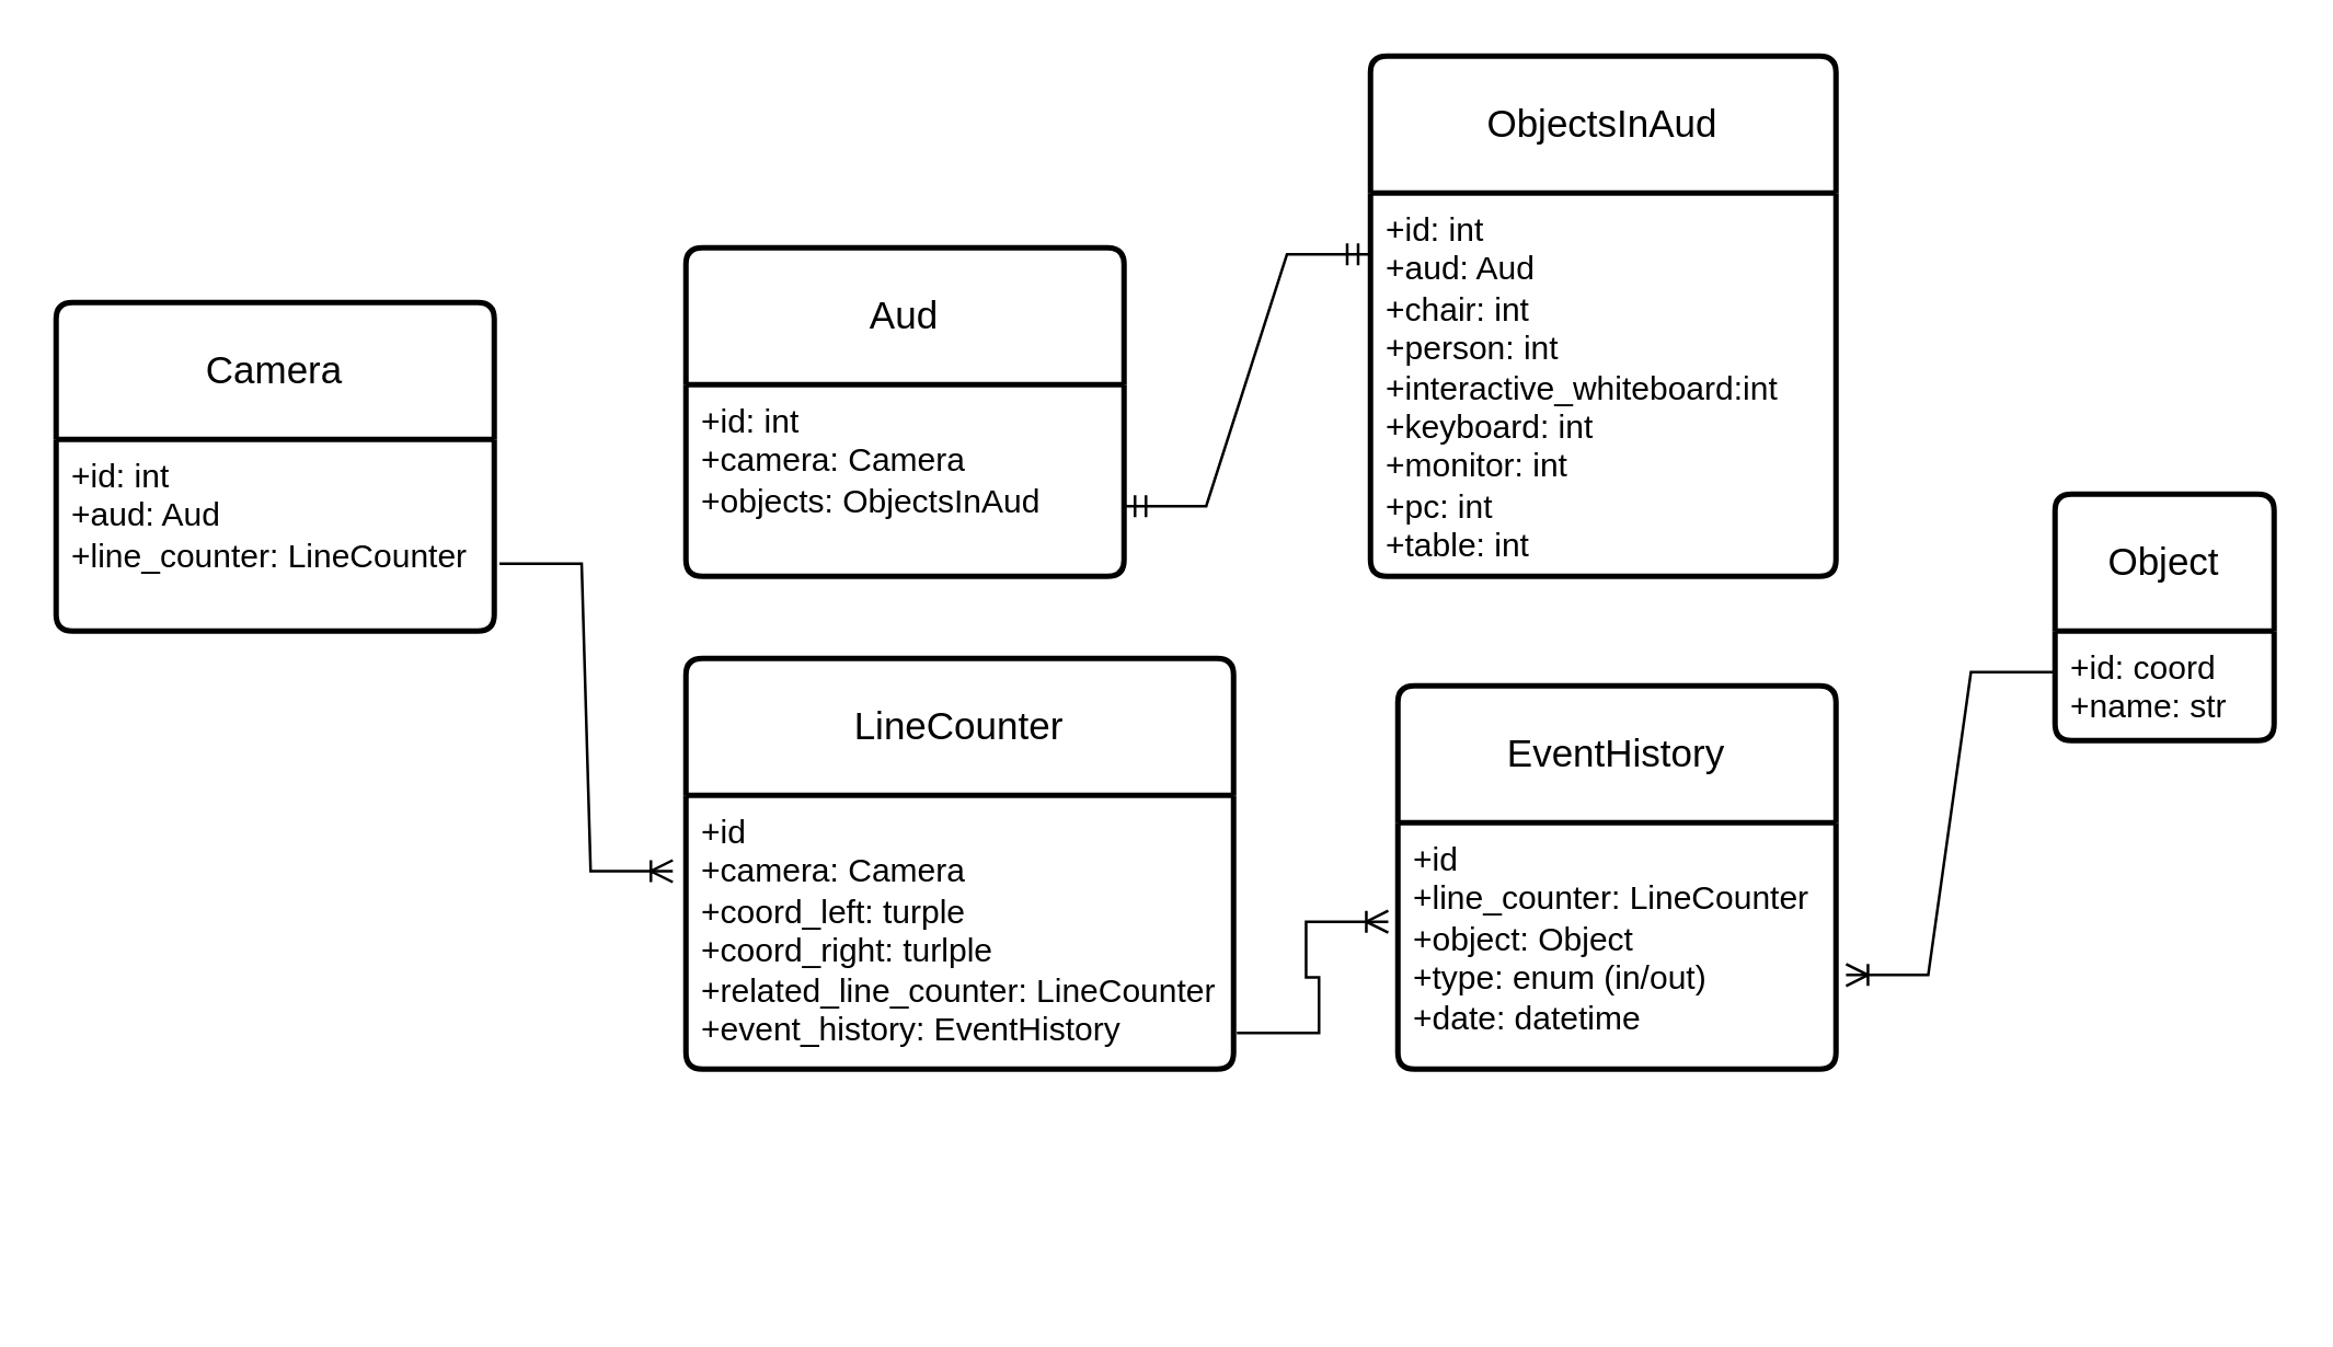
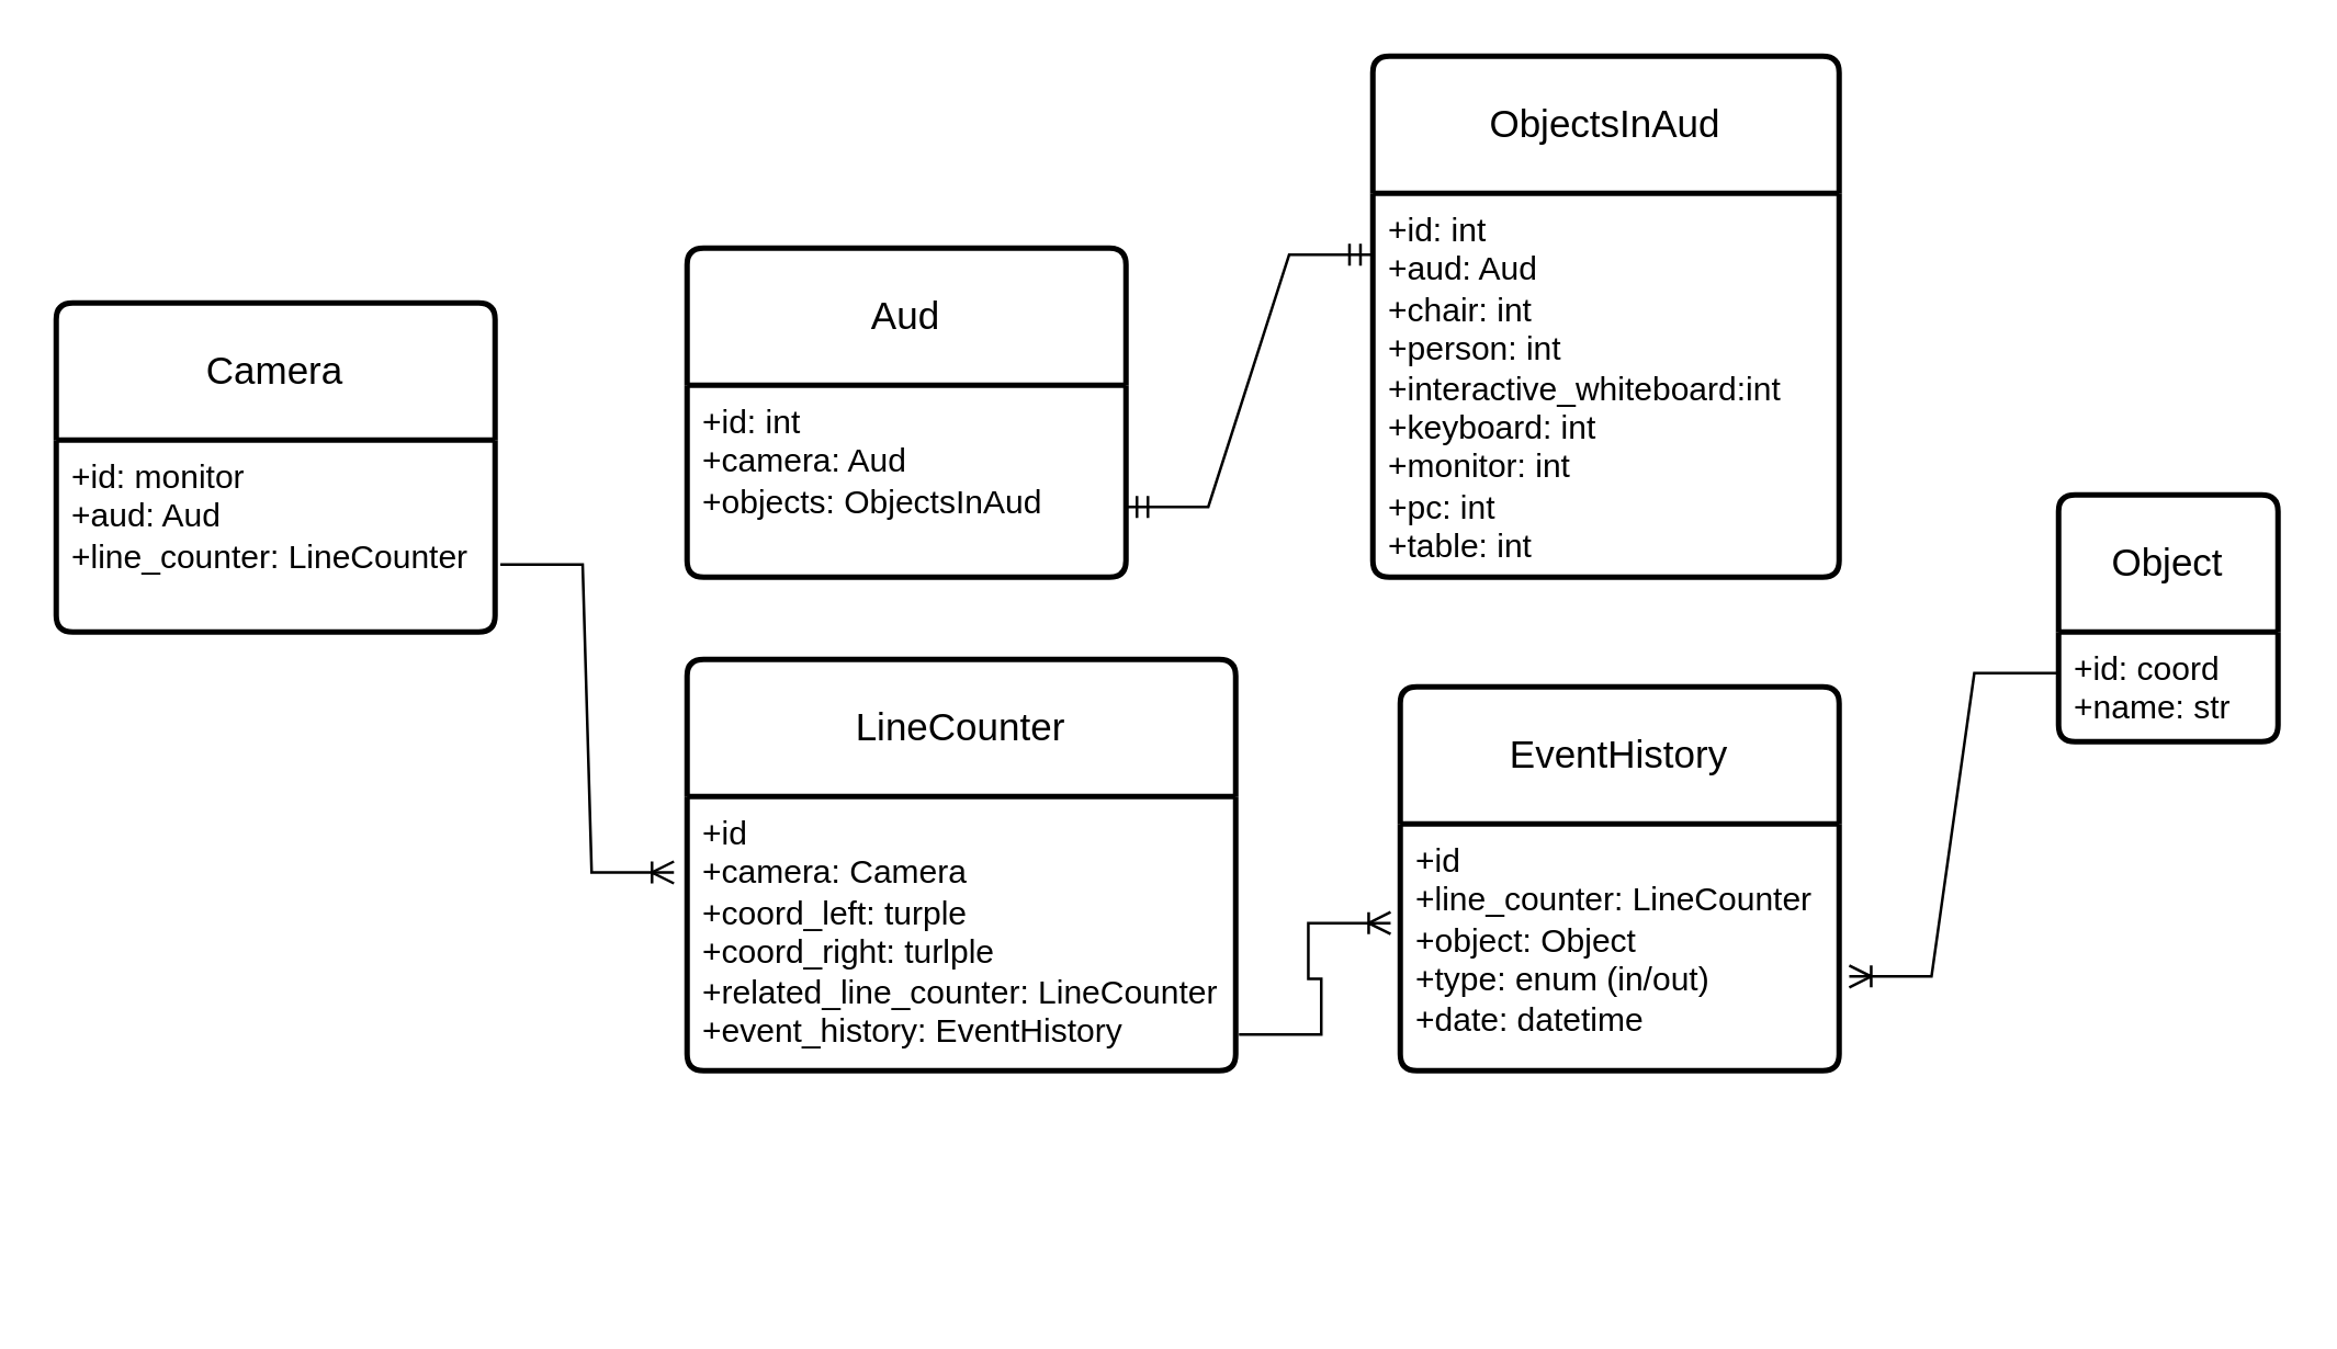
  <mxCell id="0" />
  <mxCell id="1" parent="0" />
  <mxCell id="2" value="" style="shape=partialRectangle;connectable=0;fillColor=none;top=0;left=0;bottom=0;right=0;editable=1;overflow=hidden;whiteSpace=wrap;html=1;" vertex="1" parent="1"><mxGeometry x="500" y="60" width="30" height="30" as="geometry"><mxRectangle width="30" height="30" as="alternateBounds" /></mxGeometry></mxCell>
  <mxCell id="3" value="Aud" style="swimlane;childLayout=stackLayout;horizontal=1;startSize=50;horizontalStack=0;rounded=1;fontSize=14;fontStyle=0;strokeWidth=2;resizeParent=0;resizeLast=1;shadow=0;dashed=0;align=center;arcSize=4;whiteSpace=wrap;html=1;" vertex="1" parent="1"><mxGeometry x="250" y="90" width="160" height="120" as="geometry" /></mxCell>
- <mxCell id="4" value="&lt;div&gt;+id: int&lt;/div&gt;+camera: Camera&lt;br&gt;+objects: ObjectsInAud&lt;div&gt;&lt;br&gt;&lt;/div&gt;" style="align=left;strokeColor=none;fillColor=none;spacingLeft=4;fontSize=12;verticalAlign=top;resizable=0;rotatable=0;part=1;html=1;" vertex="1" parent="3"><mxGeometry y="50" width="160" height="70" as="geometry" /></mxCell>
+ <mxCell id="4" value="&lt;div&gt;+id: int&lt;/div&gt;+camera: Aud&lt;br&gt;+objects: ObjectsInAud&lt;div&gt;&lt;br&gt;&lt;/div&gt;" style="align=left;strokeColor=none;fillColor=none;spacingLeft=4;fontSize=12;verticalAlign=top;resizable=0;rotatable=0;part=1;html=1;" vertex="1" parent="3"><mxGeometry y="50" width="160" height="70" as="geometry" /></mxCell>
  <mxCell id="5" value="ObjectsInAud" style="swimlane;childLayout=stackLayout;horizontal=1;startSize=50;horizontalStack=0;rounded=1;fontSize=14;fontStyle=0;strokeWidth=2;resizeParent=0;resizeLast=1;shadow=0;dashed=0;align=center;arcSize=4;whiteSpace=wrap;html=1;" vertex="1" parent="1"><mxGeometry x="500" y="20" width="170" height="190" as="geometry" /></mxCell>
  <mxCell id="6" value="+id: int&lt;br&gt;+aud: Aud&lt;br&gt;&lt;div&gt;&lt;span style=&quot;text-wrap: wrap;&quot;&gt;+&lt;/span&gt;&lt;span style=&quot;text-wrap: wrap; background-color: initial;&quot;&gt;chair: int&lt;/span&gt;&lt;/div&gt;&lt;div&gt;&lt;span style=&quot;text-wrap: wrap; background-color: initial;&quot;&gt;+&lt;/span&gt;&lt;span style=&quot;text-wrap: wrap; background-color: initial;&quot;&gt;person: int&lt;/span&gt;&lt;/div&gt;&lt;div&gt;&lt;span style=&quot;text-wrap: wrap;&quot;&gt;+interactive_whiteboard:&lt;/span&gt;&lt;span style=&quot;text-wrap: wrap; background-color: initial;&quot;&gt;int&lt;/span&gt;&lt;/div&gt;&lt;div&gt;&lt;span style=&quot;text-wrap: wrap;&quot;&gt;+keyboard: int&lt;/span&gt;&lt;/div&gt;&lt;div&gt;&lt;span style=&quot;text-wrap: wrap;&quot;&gt;+monitor: int&lt;/span&gt;&lt;/div&gt;&lt;div&gt;&lt;span style=&quot;text-wrap: wrap;&quot;&gt;+pc: int&lt;/span&gt;&lt;/div&gt;&lt;div&gt;&lt;span style=&quot;text-wrap: wrap;&quot;&gt;+table: int&lt;/span&gt;&lt;/div&gt;" style="align=left;strokeColor=none;fillColor=none;spacingLeft=4;fontSize=12;verticalAlign=top;resizable=0;rotatable=0;part=1;html=1;" vertex="1" parent="5"><mxGeometry y="50" width="170" height="140" as="geometry" /></mxCell>
  <mxCell id="7" value="" style="edgeStyle=entityRelationEdgeStyle;fontSize=12;html=1;endArrow=ERmandOne;startArrow=ERmandOne;rounded=0;entryX=-0.003;entryY=0.16;entryDx=0;entryDy=0;entryPerimeter=0;exitX=1;exitY=0.634;exitDx=0;exitDy=0;exitPerimeter=0;" edge="1" parent="1" source="4" target="6"><mxGeometry width="100" height="100" relative="1" as="geometry"><mxPoint x="410" y="150" as="sourcePoint" /><mxPoint x="510" y="50" as="targetPoint" /></mxGeometry></mxCell>
  <mxCell id="8" value="Camera" style="swimlane;childLayout=stackLayout;horizontal=1;startSize=50;horizontalStack=0;rounded=1;fontSize=14;fontStyle=0;strokeWidth=2;resizeParent=0;resizeLast=1;shadow=0;dashed=0;align=center;arcSize=4;whiteSpace=wrap;html=1;" vertex="1" parent="1"><mxGeometry x="20" y="110" width="160" height="120" as="geometry" /></mxCell>
- <mxCell id="9" value="+id: int&lt;br&gt;+aud: Aud&lt;br&gt;+line_counter: LineCounter" style="align=left;strokeColor=none;fillColor=none;spacingLeft=4;fontSize=12;verticalAlign=top;resizable=0;rotatable=0;part=1;html=1;" vertex="1" parent="8"><mxGeometry y="50" width="160" height="70" as="geometry" /></mxCell>
+ <mxCell id="9" value="+id: monitor&lt;br&gt;+aud: Aud&lt;br&gt;+line_counter: LineCounter" style="align=left;strokeColor=none;fillColor=none;spacingLeft=4;fontSize=12;verticalAlign=top;resizable=0;rotatable=0;part=1;html=1;" vertex="1" parent="8"><mxGeometry y="50" width="160" height="70" as="geometry" /></mxCell>
  <mxCell id="10" value="LineCounter" style="swimlane;childLayout=stackLayout;horizontal=1;startSize=50;horizontalStack=0;rounded=1;fontSize=14;fontStyle=0;strokeWidth=2;resizeParent=0;resizeLast=1;shadow=0;dashed=0;align=center;arcSize=4;whiteSpace=wrap;html=1;" vertex="1" parent="1"><mxGeometry x="250" y="240" width="200" height="150" as="geometry" /></mxCell>
  <mxCell id="11" value="+id&lt;div&gt;+camera: Camera&lt;br&gt;&lt;div&gt;+coord_left: turple&lt;br&gt;+coord_right: turlple&lt;/div&gt;&lt;/div&gt;&lt;div&gt;+related_line_counter: LineCounter&lt;/div&gt;&lt;div&gt;+event_history: EventHistory&lt;/div&gt;" style="align=left;strokeColor=none;fillColor=none;spacingLeft=4;fontSize=12;verticalAlign=top;resizable=0;rotatable=0;part=1;html=1;" vertex="1" parent="10"><mxGeometry y="50" width="200" height="100" as="geometry" /></mxCell>
  <mxCell id="12" value="" style="edgeStyle=entityRelationEdgeStyle;fontSize=12;html=1;endArrow=ERoneToMany;rounded=0;entryX=-0.024;entryY=0.277;entryDx=0;entryDy=0;entryPerimeter=0;exitX=1.012;exitY=0.648;exitDx=0;exitDy=0;exitPerimeter=0;" edge="1" parent="1" source="9" target="11"><mxGeometry width="100" height="100" relative="1" as="geometry"><mxPoint x="180" y="210" as="sourcePoint" /><mxPoint x="247.28" y="358.21" as="targetPoint" /><Array as="points"><mxPoint x="180" y="300" /><mxPoint x="180" y="240" /><mxPoint x="240" y="310" /></Array></mxGeometry></mxCell>
  <mxCell id="13" value="EventHistory" style="swimlane;childLayout=stackLayout;horizontal=1;startSize=50;horizontalStack=0;rounded=1;fontSize=14;fontStyle=0;strokeWidth=2;resizeParent=0;resizeLast=1;shadow=0;dashed=0;align=center;arcSize=4;whiteSpace=wrap;html=1;" vertex="1" parent="1"><mxGeometry x="510" y="250" width="160" height="140" as="geometry" /></mxCell>
  <mxCell id="14" value="+id&lt;div&gt;+line_counter: LineCounter&lt;/div&gt;&lt;div&gt;+object: Object&lt;br&gt;+type: enum (in/out)&lt;br&gt;&lt;/div&gt;&lt;div&gt;+date: datetime&lt;/div&gt;" style="align=left;strokeColor=none;fillColor=none;spacingLeft=4;fontSize=12;verticalAlign=top;resizable=0;rotatable=0;part=1;html=1;" vertex="1" parent="13"><mxGeometry y="50" width="160" height="90" as="geometry" /></mxCell>
  <mxCell id="15" value="" style="edgeStyle=entityRelationEdgeStyle;fontSize=12;html=1;endArrow=ERoneToMany;rounded=0;entryX=-0.022;entryY=0.402;entryDx=0;entryDy=0;entryPerimeter=0;exitX=1.006;exitY=0.868;exitDx=0;exitDy=0;exitPerimeter=0;" edge="1" parent="1" source="11" target="14"><mxGeometry width="100" height="100" relative="1" as="geometry"><mxPoint x="430" y="360" as="sourcePoint" /><mxPoint x="530" y="260" as="targetPoint" /></mxGeometry></mxCell>
  <mxCell id="16" value="Object" style="swimlane;childLayout=stackLayout;horizontal=1;startSize=50;horizontalStack=0;rounded=1;fontSize=14;fontStyle=0;strokeWidth=2;resizeParent=0;resizeLast=1;shadow=0;dashed=0;align=center;arcSize=4;whiteSpace=wrap;html=1;" vertex="1" parent="1"><mxGeometry x="750" y="180" width="80" height="90" as="geometry" /></mxCell>
  <mxCell id="17" value="+id: coord&lt;br&gt;+name: str" style="align=left;strokeColor=none;fillColor=none;spacingLeft=4;fontSize=12;verticalAlign=top;resizable=0;rotatable=0;part=1;html=1;" vertex="1" parent="16"><mxGeometry y="50" width="80" height="40" as="geometry" /></mxCell>
  <mxCell id="18" value="" style="edgeStyle=entityRelationEdgeStyle;fontSize=12;html=1;endArrow=ERoneToMany;rounded=0;entryX=1.023;entryY=0.618;entryDx=0;entryDy=0;entryPerimeter=0;exitX=-0.009;exitY=0.375;exitDx=0;exitDy=0;exitPerimeter=0;" edge="1" parent="1" source="17" target="14"><mxGeometry width="100" height="100" relative="1" as="geometry"><mxPoint x="760" y="500" as="sourcePoint" /><mxPoint x="770" y="380" as="targetPoint" /><Array as="points"><mxPoint x="750" y="450" /><mxPoint x="710" y="470" /><mxPoint x="760" y="470" /><mxPoint x="770" y="470" /></Array></mxGeometry></mxCell>
